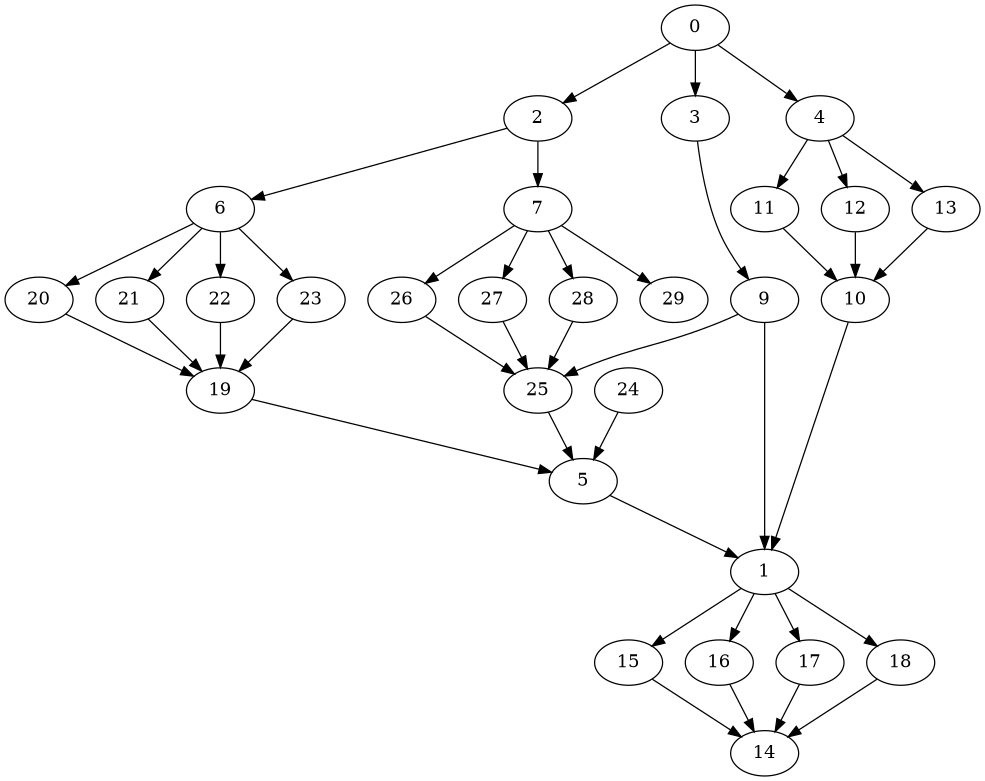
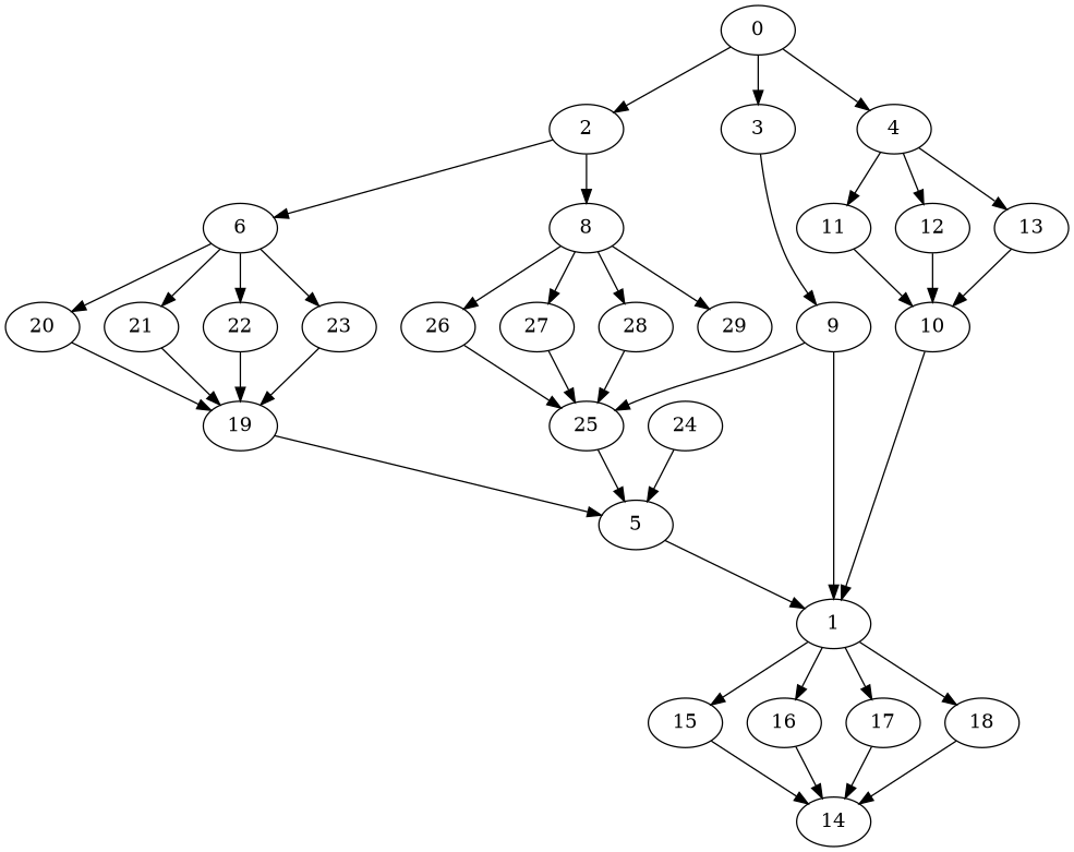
  digraph {
    node [Weight=118]
    edge [Weight=5]
    0 [Weight=44]
    2 [Weight=103]
    3 [Weight=147]
    4
    6 [Weight=29]
-   8 [Weight=59 label=7]
+   8 [Weight=59]
    9 [Weight=44]
    11 [Weight=133]
    12 [Weight=44]
    13
    20 [Weight=29]
    21 [Weight=103]
    22 [Weight=29]
    23 [Weight=59]
    26
    27 [Weight=74]
    28
    29 [Weight=88]
    1
    25 [Weight=103]
    10
    15 [Weight=133]
    16 [Weight=74]
    17 [Weight=29]
    18 [Weight=133]
    14 [Weight=88]
    19 [Weight=133]
    24 [Weight=44]
    5
    0 -> 2 [Weight=9]
    0 -> 3 [Weight=9]
    0 -> 4 [Weight=10]
    2 -> 6 [Weight=4]
    2 -> 8
    3 -> 9 [Weight=6]
    4 -> 11 [Weight=4]
    4 -> 12
    4 -> 13 [Weight=4]
    6 -> 20 [Weight=8]
    6 -> 21
    6 -> 22 [Weight=7]
    6 -> 23 [Weight=7]
    8 -> 26 [Weight=3]
    8 -> 27 [Weight=4]
    8 -> 28
    8 -> 29 [Weight=9]
    9 -> 1
    9 -> 25 [Weight=7]
    11 -> 10 [Weight=6]
    12 -> 10 [Weight=7]
    13 -> 10
    20 -> 19 [Weight=9]
    21 -> 19 [Weight=10]
    22 -> 19 [Weight=9]
    23 -> 19 [Weight=10]
    26 -> 25 [Weight=6]
    27 -> 25 [Weight=8]
    28 -> 25 [Weight=3]
    1 -> 15
    1 -> 16 [Weight=2]
    1 -> 17 [Weight=7]
    1 -> 18 [Weight=9]
    25 -> 5
    10 -> 1 [Weight=2]
    15 -> 14 [Weight=2]
    16 -> 14 [Weight=2]
    17 -> 14 [Weight=7]
    18 -> 14
    19 -> 5 [Weight=3]
    24 -> 5 [Weight=7]
    5 -> 1 [Weight=9]
  }
